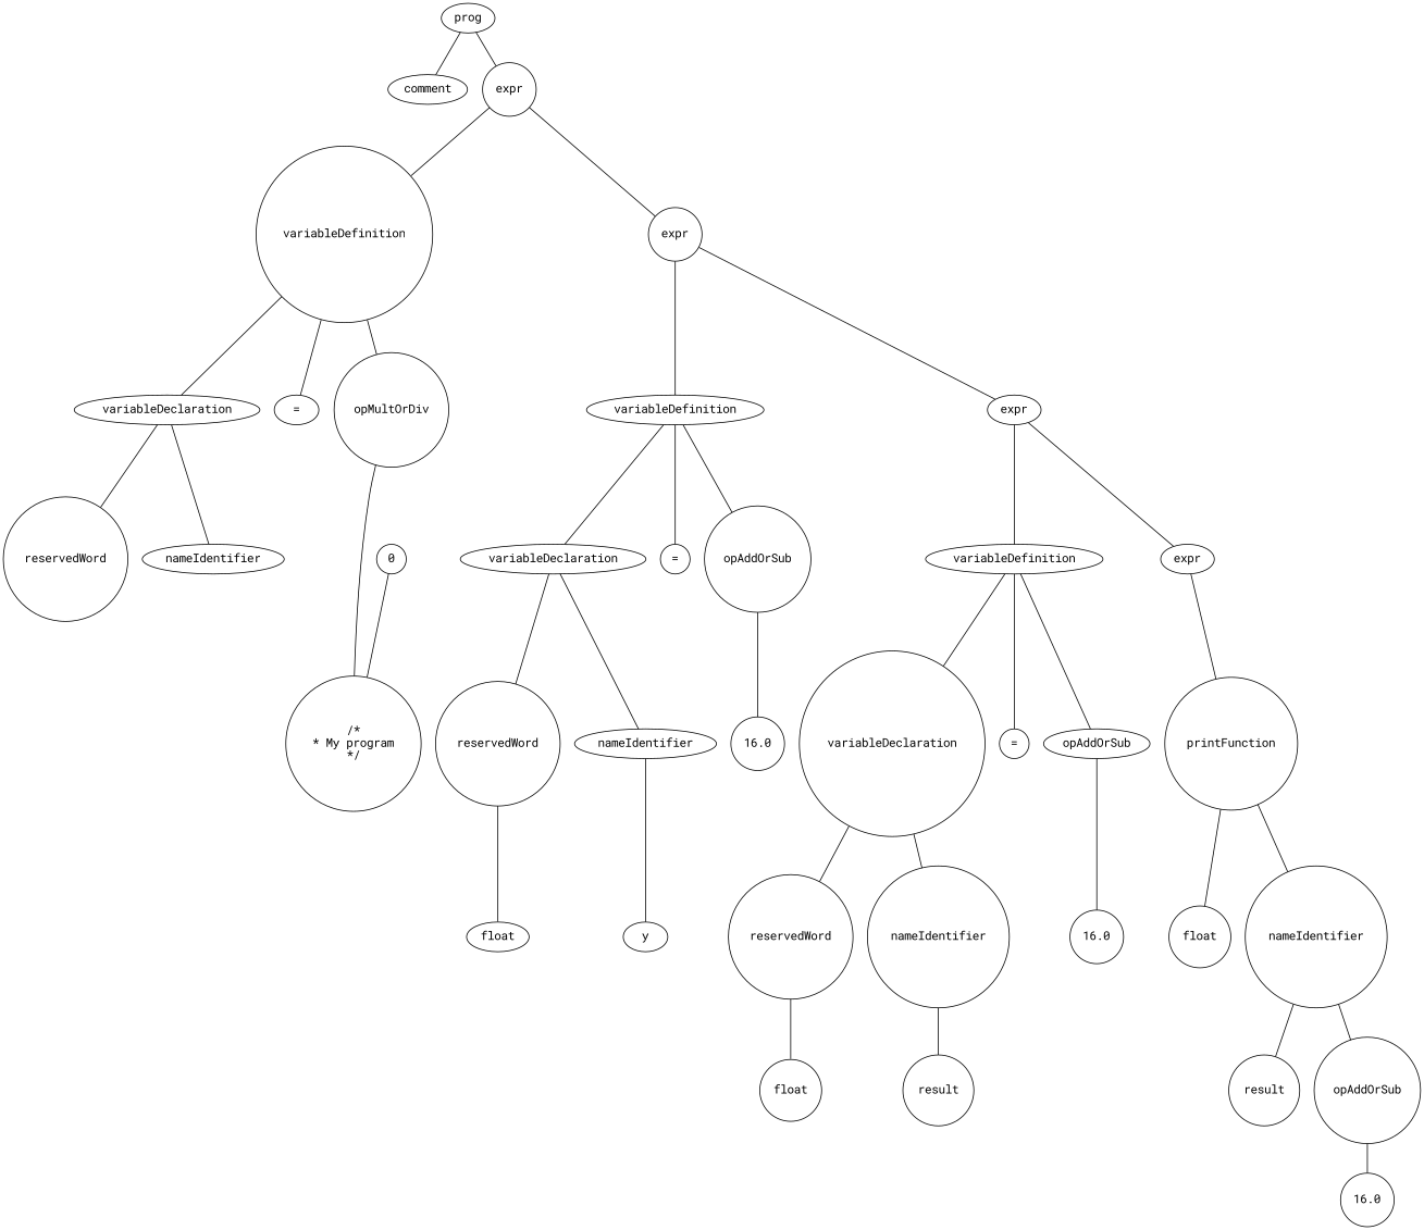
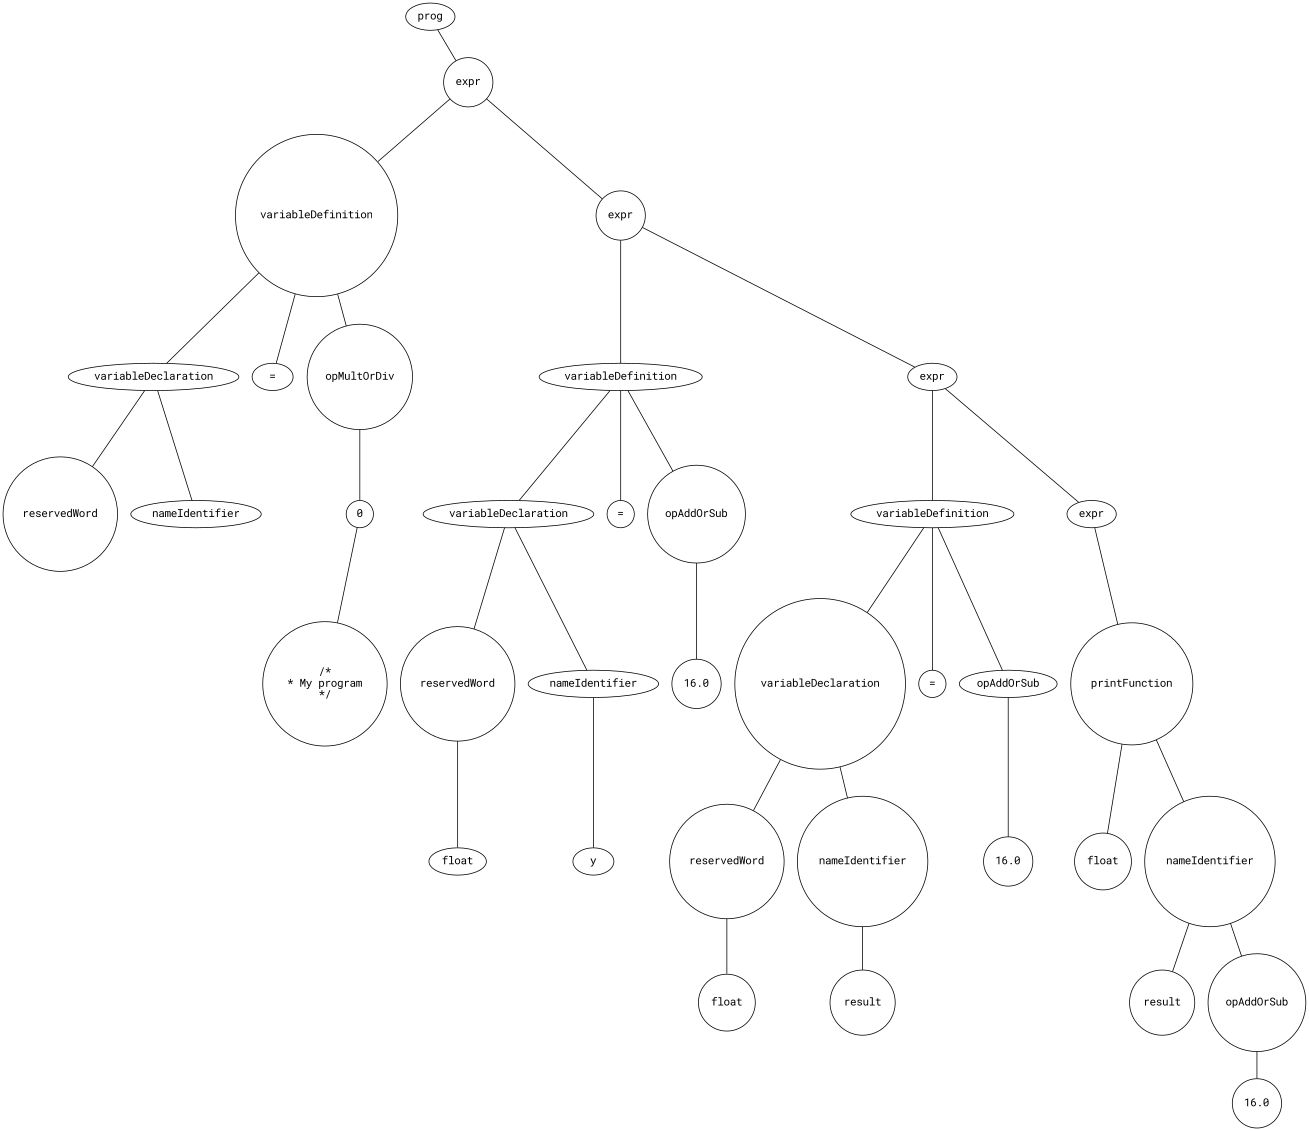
  graph {
    fontname="Roboto Mono"
    node [fontname="Roboto Mono" shape=circle]
    edge [fontname="Roboto Mono"]
    n1 [label=prog shape=ellipse]
-   n2 [label=comment shape=ellipse]
    n3 [label=expr]
    n4 [label=variableDefinition]
    n5 [label=expr]
    n6 [label="/*\n* My program\n*/"]
    n7 [label=variableDeclaration shape=ellipse]
    n8 [label="=" shape=ellipse]
    n9 [label=opMultOrDiv]
    n10 [label=variableDefinition shape=ellipse]
    n11 [label=expr shape=ellipse]
    n12 [label=reservedWord]
    n13 [label=nameIdentifier shape=ellipse]
    n14 [label=0]
    n15 [label=variableDeclaration shape=ellipse]
    n16 [label="="]
    n17 [label=opAddOrSub]
    n18 [label=variableDefinition shape=ellipse]
    n19 [label=expr shape=ellipse]
    n20 [label=reservedWord]
    n21 [label=nameIdentifier shape=ellipse]
    n22 [label=16.0]
    n23 [label=float shape=ellipse]
    n24 [label=y shape=ellipse]
    n25 [label=variableDeclaration]
    n26 [label="="]
    n27 [label=opAddOrSub shape=ellipse]
    n28 [label=printFunction]
    n29 [label=reservedWord]
    n30 [label=nameIdentifier]
    n31 [label=16.0]
    n32 [label=float]
    n33 [label=result]
    n34 [label=float]
    n35 [label=nameIdentifier]
    n36 [label=result]
    n37 [label=opAddOrSub]
    n38 [label=16.0]
-   n1 -- n2
    n1 -- n3
    n3 -- n4
    n3 -- n5
    n4 -- n7
    n4 -- n8
    n4 -- n9
    n5 -- n10
    n5 -- n11
    n7 -- n12
    n7 -- n13
-   n9 -- n6
+   n9 -- n14
    n10 -- n15
    n10 -- n16
    n10 -- n17
    n11 -- n18
    n11 -- n19
    n14 -- n6
    n15 -- n20
    n15 -- n21
    n17 -- n22
    n18 -- n25
    n18 -- n26
    n18 -- n27
    n19 -- n28
    n20 -- n23
    n21 -- n24
    n25 -- n29
    n25 -- n30
    n27 -- n31
    n28 -- n34
    n28 -- n35
    n29 -- n32
    n30 -- n33
    n35 -- n36
    n35 -- n37
    n37 -- n38
  }
